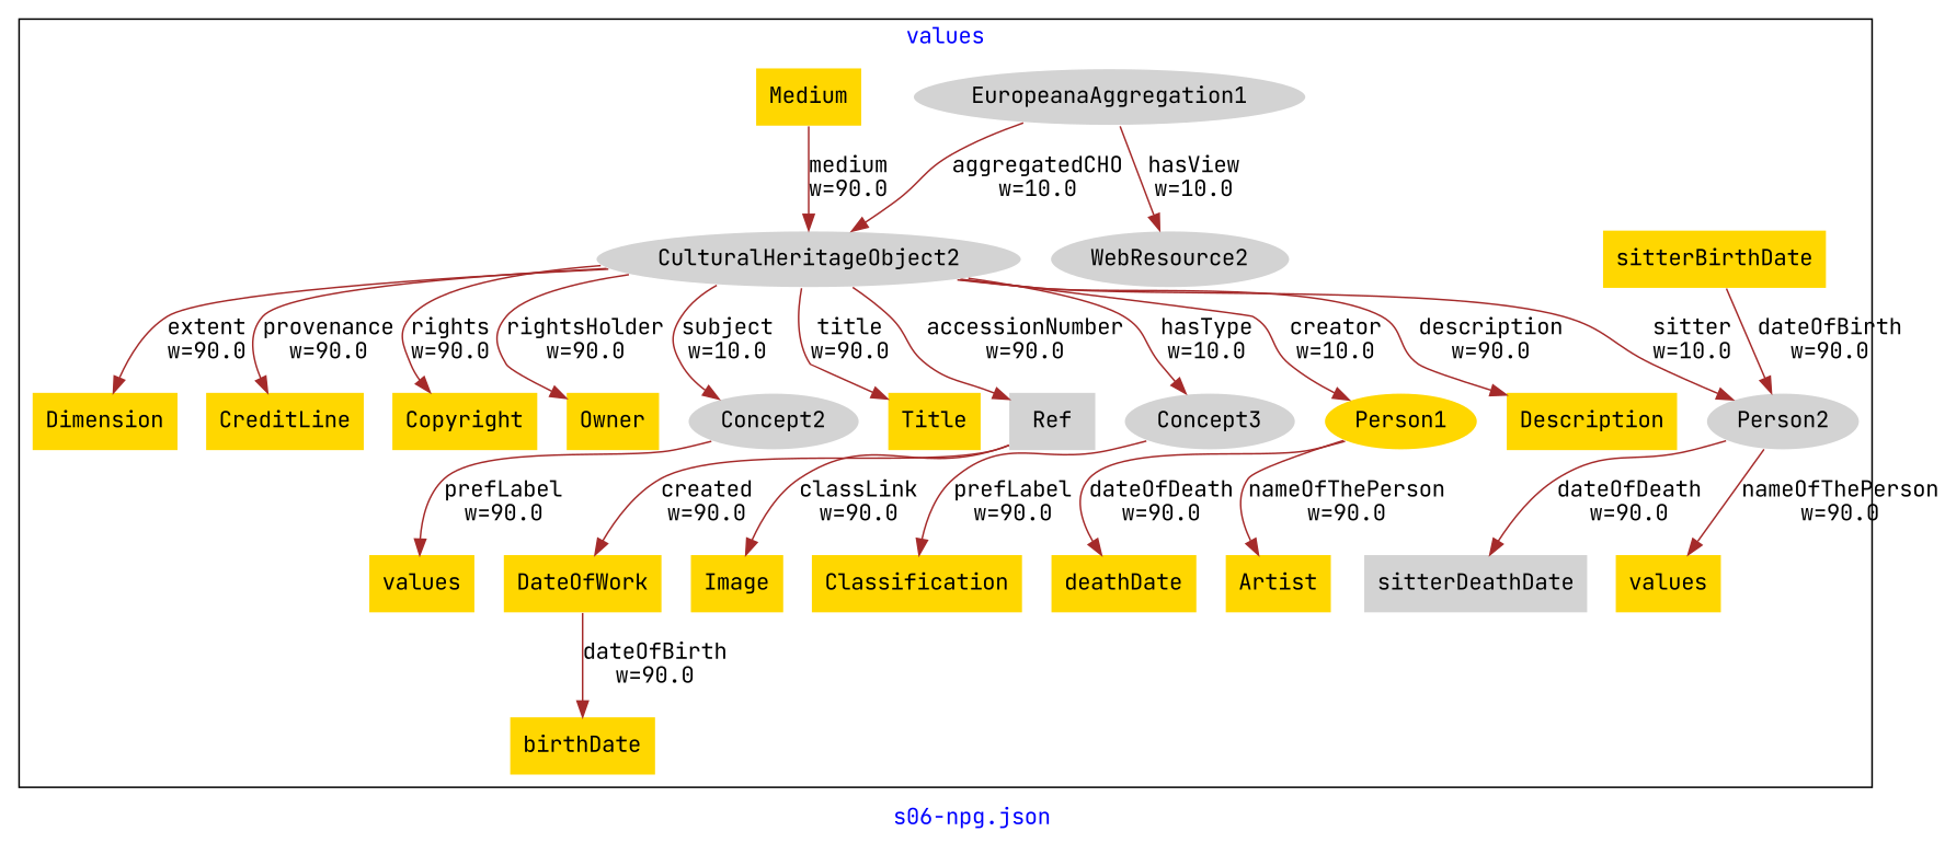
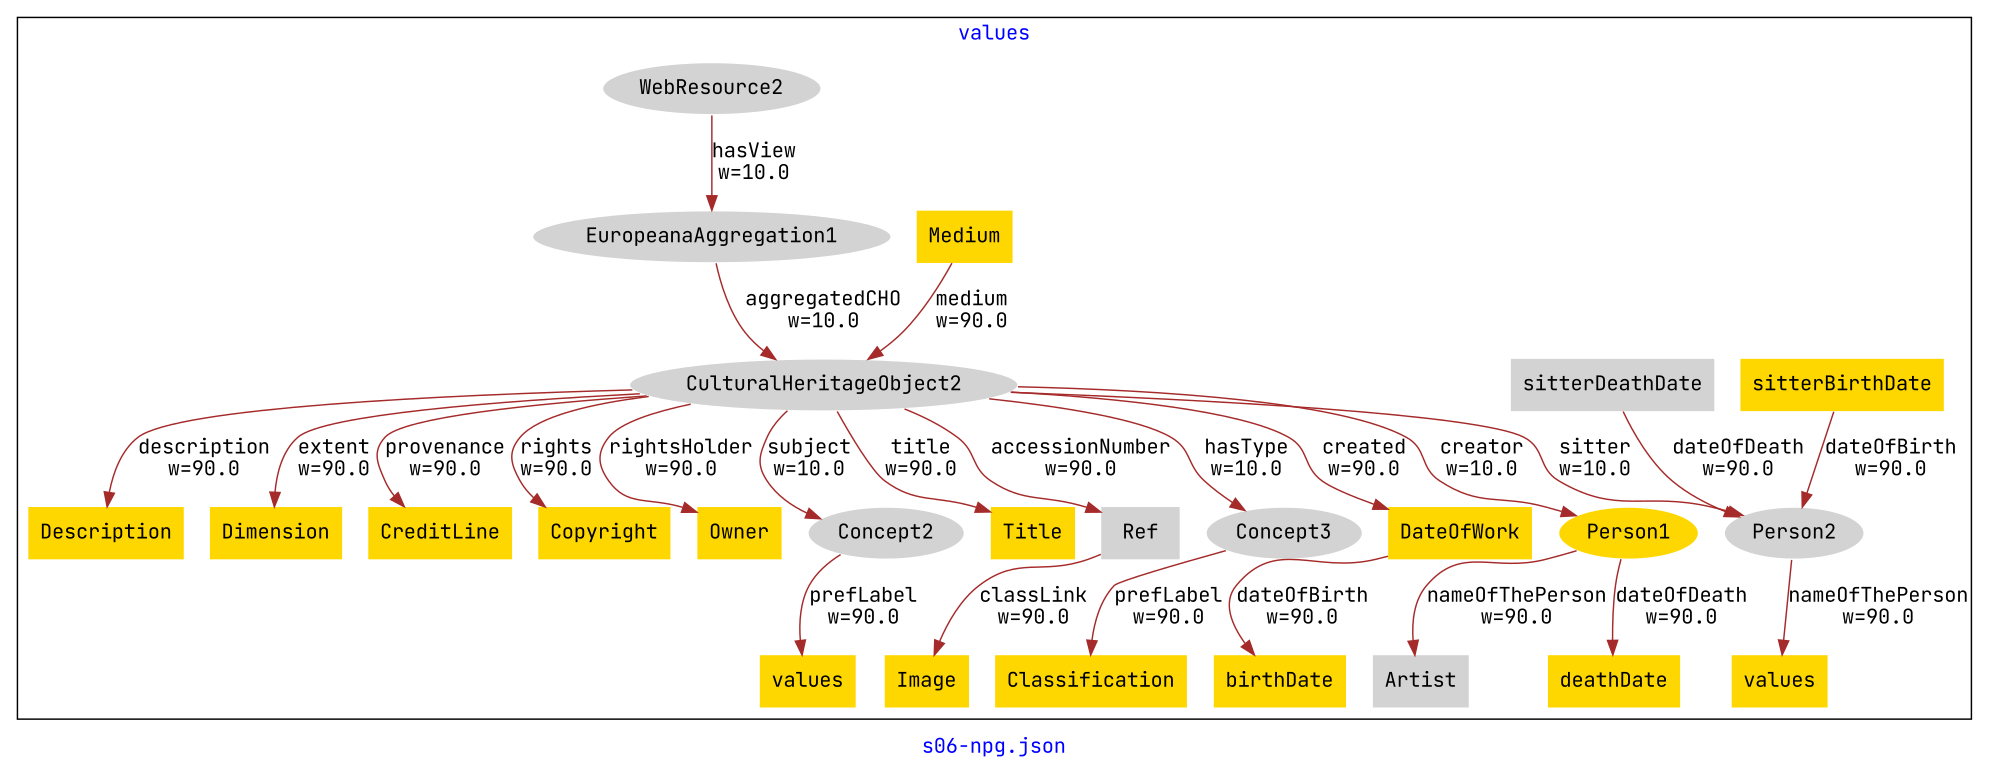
  digraph {
    fontcolor=blue
    fontname="JetBrains Mono"
    label="s06-npg.json"
    remincross=true
    node [fillcolor=gold fontname="JetBrains Mono" style=filled shape=plaintext]
    edge [color=brown fontcolor=black fontname="JetBrains Mono"]
    n1 [color=white fillcolor=lightgray label="CulturalHeritageObject2\n" shape=""]
    n2 [label="DateOfWork\n"]
    n3 [color=white label="Person1\n" shape=""]
    n4 [label="Description\n"]
    n5 [label="Dimension\n"]
    n6 [label="Medium\n"]
    n7 [label="CreditLine\n"]
    n8 [label="Copyright\n"]
    n9 [label="Owner\n"]
    n10 [color=white fillcolor=lightgray label="Concept2\n" shape=""]
    n11 [label="Title\n"]
    n12 [fillcolor=lightgray label="Ref\n"]
    n13 [color=white fillcolor=lightgray label="Person2\n" shape=""]
    n14 [color=white fillcolor=lightgray label="Concept3\n" shape=""]
    n15 [label="birthDate\n"]
    n16 [label="deathDate\n"]
-   n17 [label="Artist\n"]
+   n17 [fillcolor=lightgray label="Artist\n"]
    n18 [label="sitterBirthDate\n"]
    n19 [fillcolor=lightgray label="sitterDeathDate\n"]
    n20 [label="values\n"]
    n21 [color=white fillcolor=lightgray label="EuropeanaAggregation1\n" shape=""]
    n22 [color=white fillcolor=lightgray label="WebResource2\n" shape=""]
    n23 [label="Image\n"]
    n24 [label="values\n"]
    n25 [label="Classification\n"]
    subgraph cluster_1 {
      label=values
      n1
      n2
      n3
      n4
      n5
      n6
      n7
      n8
      n9
      n10
      n11
      n12
      n13
      n14
      n15
      n16
      n17
      n18
      n19
      n20
      n21
      n22
      n23
      n24
      n25
    }
-   n12 -> n2 [label="created\nw=90.0"]
+   n1 -> n2 [label="created\nw=90.0"]
    n1 -> n3 [label="creator\nw=10.0"]
    n1 -> n4 [label="description\nw=90.0"]
    n1 -> n5 [label="extent\nw=90.0"]
    n1 -> n7 [label="provenance\nw=90.0"]
    n1 -> n8 [label="rights\nw=90.0"]
    n1 -> n9 [label="rightsHolder\nw=90.0"]
    n1 -> n10 [label="subject\nw=10.0"]
    n1 -> n11 [label="title\nw=90.0"]
    n1 -> n12 [label="accessionNumber\nw=90.0"]
    n1 -> n13 [label="sitter\nw=10.0"]
    n1 -> n14 [label="hasType\nw=10.0"]
    n2 -> n15 [label="dateOfBirth\nw=90.0"]
    n3 -> n16 [label="dateOfDeath\nw=90.0"]
    n3 -> n17 [label="nameOfThePerson\nw=90.0"]
    n6 -> n1 [label="medium\nw=90.0"]
    n10 -> n24 [label="prefLabel\nw=90.0"]
    n12 -> n23 [label="classLink\nw=90.0"]
-   n13 -> n19 [label="dateOfDeath\nw=90.0"]
+   n19 -> n13 [label="dateOfDeath\nw=90.0"]
    n13 -> n20 [label="nameOfThePerson\nw=90.0"]
    n14 -> n25 [label="prefLabel\nw=90.0"]
    n18 -> n13 [label="dateOfBirth\nw=90.0"]
    n21 -> n1 [label="aggregatedCHO\nw=10.0"]
-   n21 -> n22 [label="hasView\nw=10.0"]
+   n22 -> n21 [label="hasView\nw=10.0"]
  }
